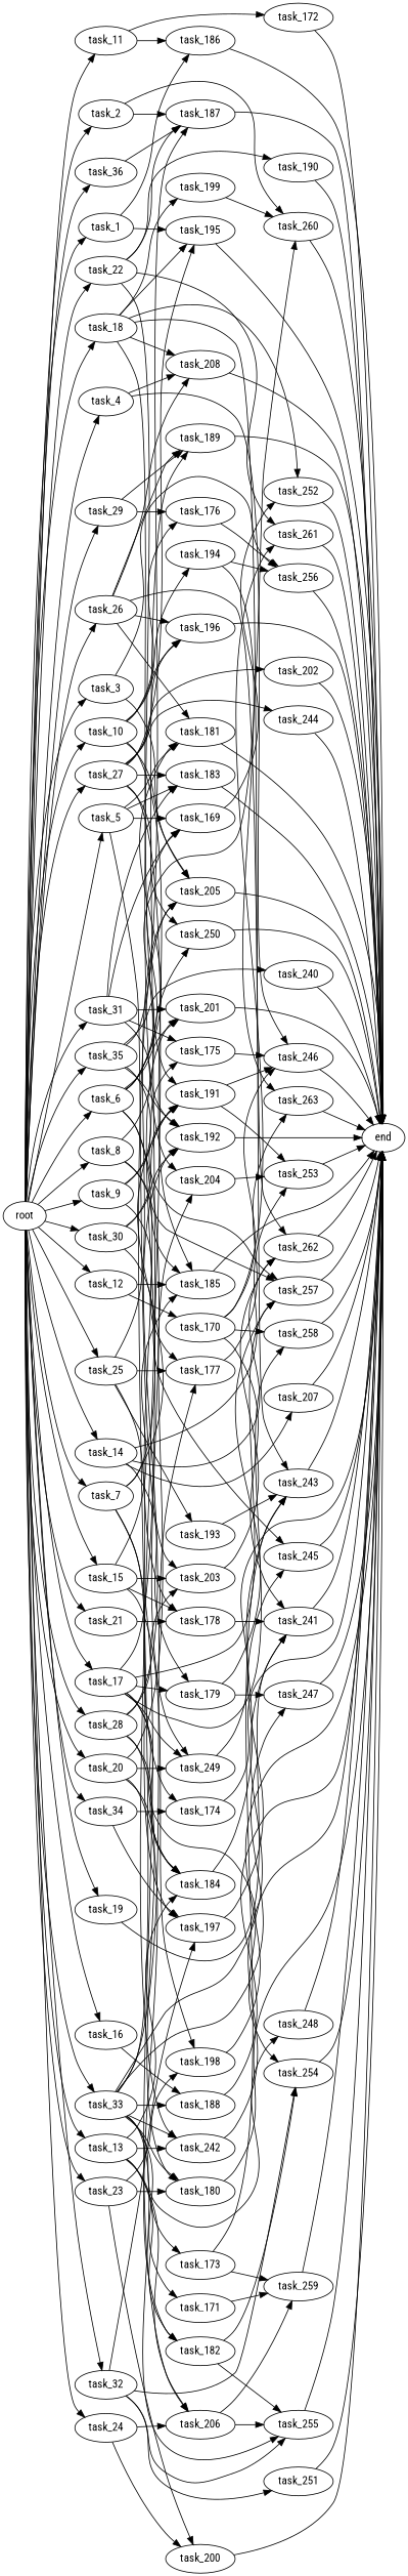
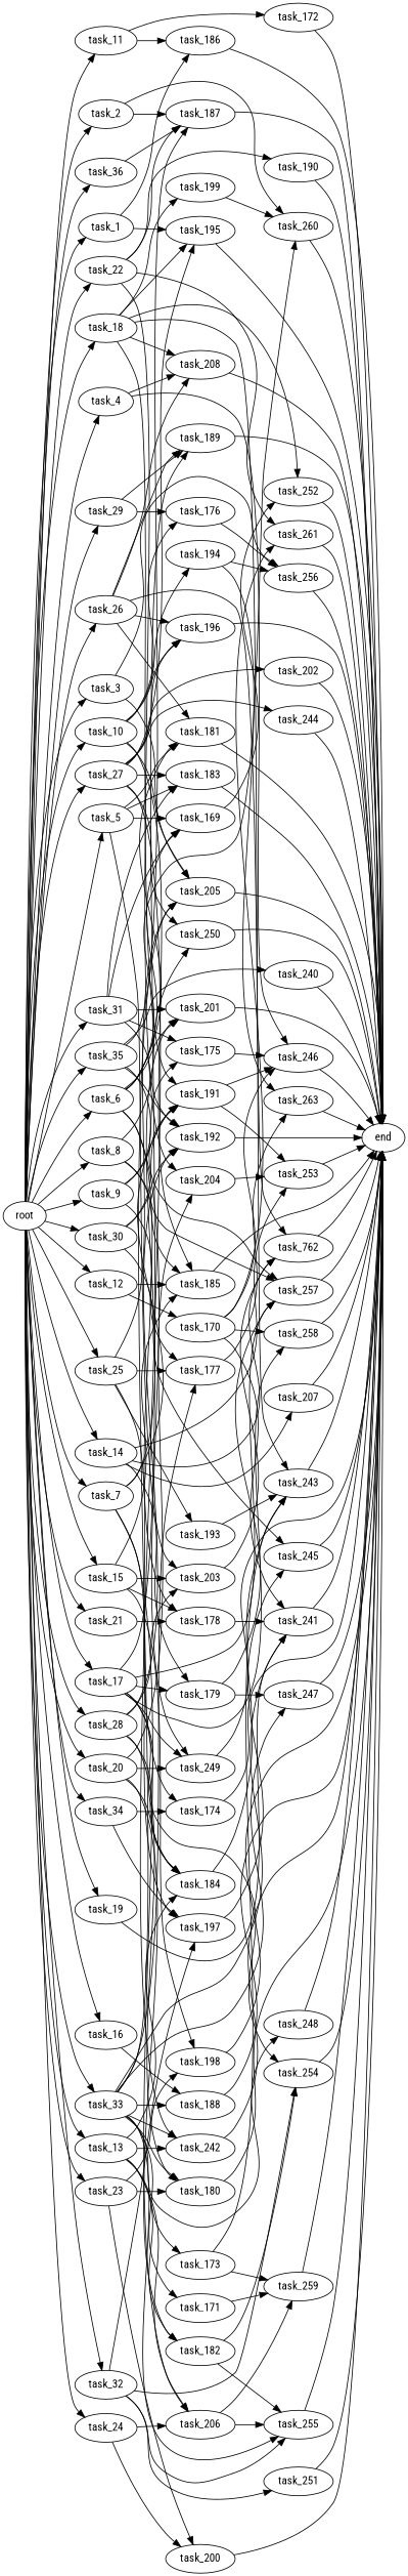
  digraph {
    fontname="Roboto Condensed"
    rankdir=LR
    node [fontname="Roboto Condensed"]
    edge [fontname="Roboto Condensed"]
    root
    task_1
    task_2
    task_3
    task_4
    task_5
    task_6
    task_7
    task_8
    task_9
    task_10
    task_11
    task_12
    task_13
    task_14
    task_15
    task_16
    task_17
    task_18
    task_19
    task_20
    task_21
    task_22
    task_23
    task_24
    task_25
    task_26
    task_27
    task_28
    task_29
    task_30
    task_31
    task_32
    task_33
    task_34
    task_35
    task_36
    task_186
    task_195
    task_187
    task_260
    task_205
    task_256
    task_208
    task_246
    task_169
    task_181
    task_183
    task_203
    task_178
    task_201
    task_249
    task_191
    task_197
    task_206
    task_185
    task_250
    task_257
    task_175
    task_177
    task_176
    task_194
    task_196
    task_172
    task_170
    task_173
    task_182
    task_184
    task_242
    task_179
    task_207
    task_253
-   task_262
+   task_262 [label=task_762]
    task_198
    task_188
    task_189
    task_254
    task_258
    task_199
    task_252
    task_241
    task_204
    task_190
    task_261
    task_180
    task_200
    task_174
    task_193
    task_243
    task_202
    task_244
    task_192
    task_245
    task_251
    task_255
    task_171
    task_247
    task_248
    task_240
    end
    task_259
    task_263
    root -> task_1
    root -> task_2
    root -> task_3
    root -> task_4
    root -> task_5
    root -> task_6
    root -> task_7
    root -> task_8
    root -> task_9
    root -> task_10
    root -> task_11
    root -> task_12
    root -> task_13
    root -> task_14
    root -> task_15
    root -> task_16
    root -> task_17
    root -> task_18
    root -> task_19
    root -> task_20
    root -> task_21
    root -> task_22
    root -> task_23
    root -> task_24
    root -> task_25
    root -> task_26
    root -> task_27
    root -> task_28
    root -> task_29
    root -> task_30
    root -> task_31
    root -> task_32
    root -> task_33
    root -> task_34
    root -> task_35
    root -> task_36
    task_1 -> task_186
    task_1 -> task_195
    task_2 -> task_187
    task_2 -> task_260
    task_3 -> task_205
    task_3 -> task_256
    task_4 -> task_208
    task_4 -> task_246
    task_5 -> task_169
    task_5 -> task_181
    task_5 -> task_183
    task_5 -> task_203
    task_6 -> task_260
    task_6 -> task_169
    task_6 -> task_181
    task_6 -> task_178
    task_6 -> task_201
    task_6 -> task_249
    task_7 -> task_201
    task_7 -> task_191
    task_7 -> task_197
    task_7 -> task_206
    task_8 -> task_185
    task_8 -> task_250
    task_8 -> task_257
    task_9 -> task_191
    task_9 -> task_175
    task_9 -> task_177
    task_10 -> task_205
    task_10 -> task_185
    task_10 -> task_176
    task_10 -> task_194
    task_10 -> task_196
    task_11 -> task_186
    task_11 -> task_172
    task_12 -> task_185
    task_12 -> task_170
    task_13 -> task_206
    task_13 -> task_173
    task_13 -> task_182
    task_13 -> task_184
    task_13 -> task_242
    task_14 -> task_179
    task_14 -> task_207
    task_14 -> task_253
    task_14 -> task_262
    task_15 -> task_203
    task_15 -> task_178
    task_15 -> task_185
    task_15 -> task_198
    task_16 -> task_188
    task_17 -> task_249
    task_17 -> task_257
    task_17 -> task_184
    task_17 -> task_179
    task_17 -> task_189
    task_17 -> task_254
    task_17 -> task_258
    task_18 -> task_195
    task_18 -> task_208
    task_18 -> task_191
    task_18 -> task_262
    task_18 -> task_199
    task_18 -> task_252
    task_19 -> task_241
    task_20 -> task_249
    task_20 -> task_182
    task_20 -> task_184
    task_20 -> task_204
    task_21 -> task_178
    task_22 -> task_187
    task_22 -> task_204
    task_22 -> task_190
    task_22 -> task_261
    task_23 -> task_198
    task_23 -> task_180
    task_23 -> task_200
    task_24 -> task_206
    task_24 -> task_200
    task_25 -> task_205
    task_25 -> task_177
    task_25 -> task_174
    task_25 -> task_193
    task_26 -> task_208
    task_26 -> task_181
    task_26 -> task_196
    task_26 -> task_189
    task_26 -> task_243
    task_27 -> task_195
    task_27 -> task_183
    task_27 -> task_250
    task_27 -> task_196
    task_27 -> task_242
    task_27 -> task_202
    task_27 -> task_244
    task_28 -> task_203
    task_28 -> task_184
    task_28 -> task_180
    task_28 -> task_192
    task_29 -> task_176
    task_29 -> task_189
    task_30 -> task_191
    task_30 -> task_192
    task_30 -> task_245
    task_31 -> task_169
    task_31 -> task_183
    task_31 -> task_201
    task_31 -> task_175
    task_31 -> task_192
    task_32 -> task_197
    task_32 -> task_254
    task_32 -> task_251
    task_32 -> task_255
    task_33 -> task_205
    task_33 -> task_177
    task_33 -> task_242
    task_33 -> task_188
    task_33 -> task_241
    task_33 -> task_180
    task_33 -> task_255
    task_33 -> task_171
    task_33 -> task_247
    task_33 -> task_248
    task_34 -> task_197
    task_34 -> task_174
    task_35 -> task_187
    task_35 -> task_257
    task_35 -> task_192
    task_35 -> task_240
    task_36 -> task_187
    task_186 -> end
    task_195 -> end
    task_187 -> end
    task_260 -> end
    task_205 -> end
    task_256 -> end
    task_208 -> end
    task_246 -> end
    task_169 -> task_252
    task_181 -> end
    task_183 -> end
    task_203 -> task_262
    task_178 -> task_241
    task_201 -> end
    task_249 -> end
    task_191 -> task_246
    task_191 -> task_253
    task_197 -> task_245
    task_206 -> task_255
    task_206 -> task_259
    task_185 -> end
    task_250 -> end
    task_257 -> end
    task_175 -> task_246
    task_177 -> task_263
    task_176 -> task_256
    task_194 -> task_256
    task_194 -> task_263
    task_196 -> end
    task_172 -> end
    task_170 -> task_246
    task_170 -> task_258
    task_170 -> task_241
    task_170 -> task_261
    task_173 -> task_243
    task_173 -> task_259
    task_182 -> task_254
    task_182 -> task_255
    task_184 -> task_243
    task_242 -> end
    task_179 -> task_257
    task_179 -> task_247
    task_207 -> end
    task_253 -> end
    task_262 -> end
    task_198 -> end
    task_188 -> end
    task_189 -> end
    task_254 -> end
    task_258 -> end
    task_199 -> task_260
    task_252 -> end
    task_241 -> end
    task_204 -> task_253
    task_190 -> end
    task_261 -> end
    task_180 -> end
    task_200 -> end
    task_174 -> end
    task_193 -> task_243
    task_243 -> end
    task_202 -> end
    task_244 -> end
    task_192 -> end
    task_245 -> end
    task_251 -> end
    task_255 -> end
    task_171 -> task_259
    task_247 -> end
    task_248 -> end
    task_240 -> end
    task_259 -> end
    task_263 -> end
  }
